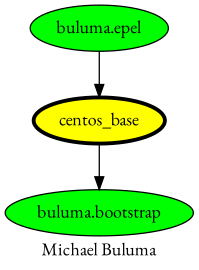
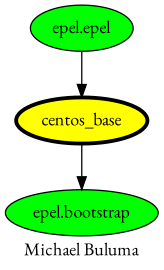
  digraph {
    fontname="EB Garamond"
    label="Michael Buluma"
    node [fillcolor=green fontname="EB Garamond" style=filled]
    edge [fontname="EB Garamond"]
    centos_base [fillcolor=yellow penwidth=3]
-   "buluma.bootstrap"
-   "buluma.epel"
+   "buluma.bootstrap" [label="epel.bootstrap"]
+   "buluma.epel" [label="epel.epel"]
    centos_base -> "buluma.bootstrap"
    "buluma.epel" -> centos_base
  }
